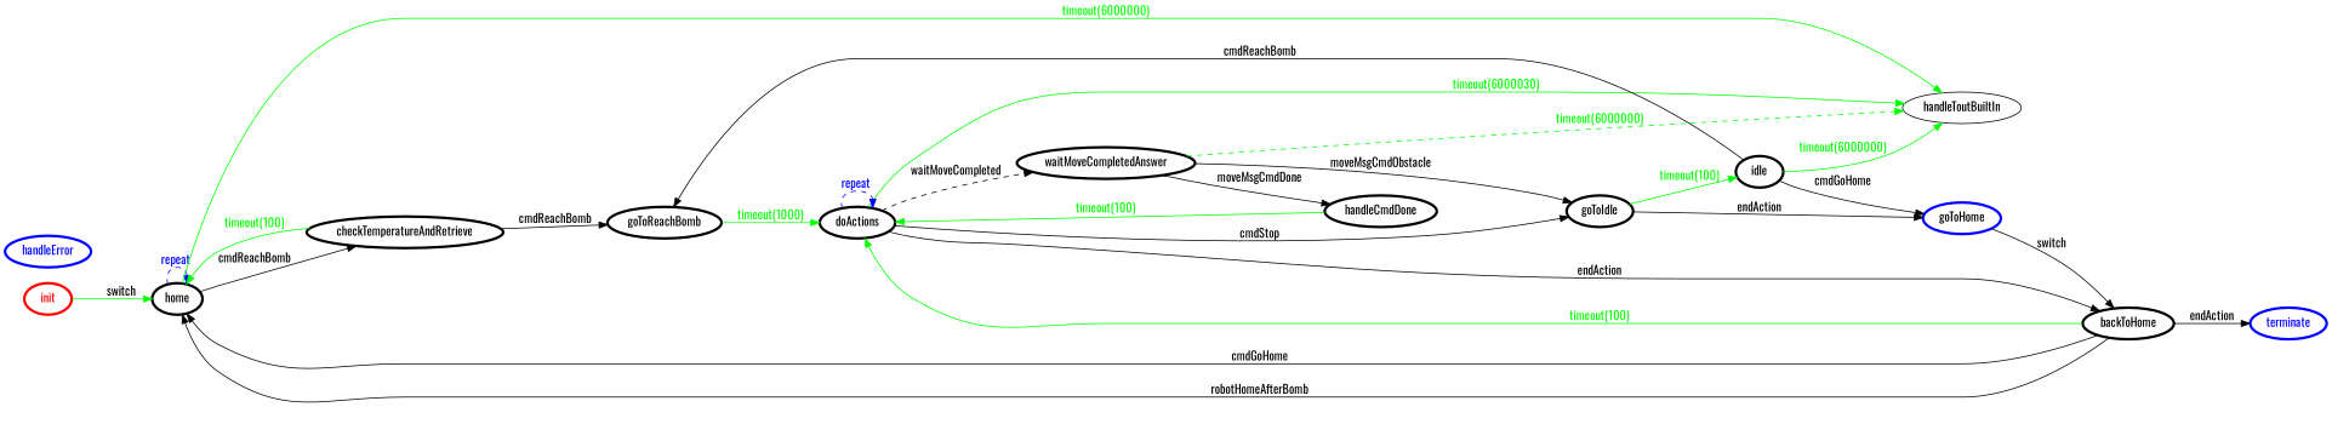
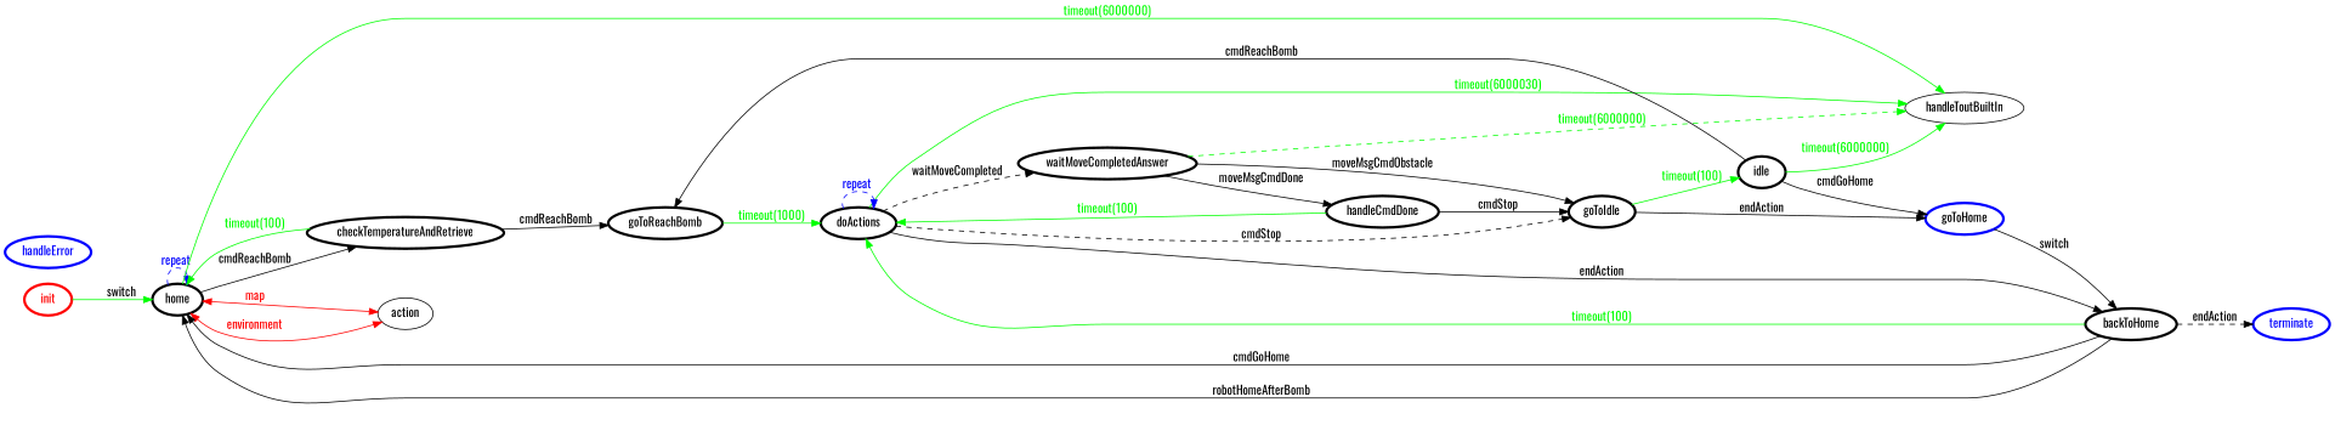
  digraph {
    fontname=Oswald
    rankdir=LR
    node [color=black fontcolor=black fontname=Oswald penwidth=3]
    edge [color=black fontcolor=black fontname=Oswald]
    init [color=red fontcolor=red]
    home
    handleToutBuiltIn [color="" fontcolor="" penwidth=""]
    checkTemperatureAndRetrieve
+   action [color="" fontcolor="" penwidth=""]
    goToHome [color=blue]
    backToHome
    doActions
    terminate [color=blue fontcolor=blue]
    goToIdle
    waitMoveCompletedAnswer
    idle
    handleCmdDone
    goToReachBomb
    handleError [color=blue fontcolor=blue]
    init -> home [color=green label=switch]
    home -> home [color=blue fontcolor=blue label="repeat " style=dashed]
    home -> handleToutBuiltIn [color=green fontcolor=green label="timeout(6000000)"]
    home -> checkTemperatureAndRetrieve [label=cmdReachBomb]
+   home -> action [color=red dir=both fontcolor=red label=environment]
+   home -> action [color=red dir=both fontcolor=red label=map]
    checkTemperatureAndRetrieve -> home [color=green fontcolor=green label="timeout(100)"]
    checkTemperatureAndRetrieve -> goToReachBomb [label=cmdReachBomb]
    goToHome -> backToHome [label=switch]
    backToHome -> home [label=cmdGoHome]
    backToHome -> home [label=robotHomeAfterBomb]
    backToHome -> doActions [color=green fontcolor=green label="timeout(100)"]
-   backToHome -> terminate [label=endAction]
+   backToHome -> terminate [label=endAction style=dashed]
    doActions -> handleToutBuiltIn [color=green fontcolor=green label="timeout(6000030)"]
    doActions -> backToHome [label=endAction]
    doActions -> doActions [color=blue fontcolor=blue label="repeat " style=dashed]
-   doActions -> goToIdle [label=cmdStop]
+   doActions -> goToIdle [label=cmdStop style=dashed]
    doActions -> waitMoveCompletedAnswer [label=waitMoveCompleted style=dashed]
    goToIdle -> goToHome [label=endAction]
    goToIdle -> idle [color=green fontcolor=green label="timeout(100)"]
    waitMoveCompletedAnswer -> handleToutBuiltIn [color=green fontcolor=green label="timeout(6000000)" style=dashed]
    waitMoveCompletedAnswer -> goToIdle [label=moveMsgCmdObstacle]
    waitMoveCompletedAnswer -> handleCmdDone [label=moveMsgCmdDone]
    idle -> handleToutBuiltIn [color=green fontcolor=green label="timeout(6000000)"]
    idle -> goToHome [label=cmdGoHome]
    idle -> goToReachBomb [label=cmdReachBomb]
    handleCmdDone -> doActions [color=green fontcolor=green label="timeout(100)"]
+   handleCmdDone -> goToIdle [label=cmdStop]
    goToReachBomb -> doActions [color=green fontcolor=green label="timeout(1000)"]
  }
